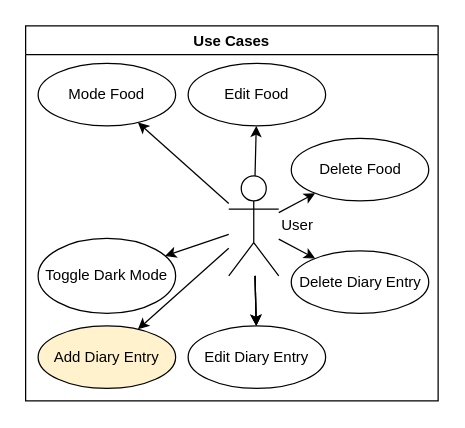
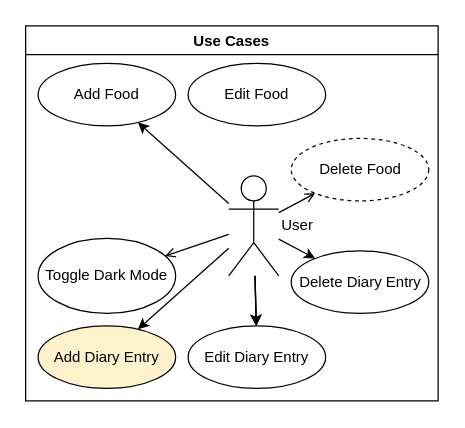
  <mxCell id="0" />
  <mxCell id="1" parent="0" />
  <mxCell id="2" value="Use Cases" style="swimlane;" vertex="1" parent="1"><mxGeometry x="20" y="20" width="330" height="300" as="geometry" /></mxCell>
  <mxCell id="3" value="User" style="shape=umlActor;verticalLabelPosition=middle;verticalAlign=middle;html=1;outlineConnect=0;labelPosition=right;align=left;" vertex="1" parent="2"><mxGeometry x="162.5" y="120" width="40" height="80" as="geometry" /></mxCell>
- <mxCell id="4" value="Mode Food" style="ellipse;whiteSpace=wrap;html=1;" vertex="1" parent="2"><mxGeometry x="10" y="30" width="110" height="50" as="geometry" /></mxCell>
+ <mxCell id="4" value="Add Food" style="ellipse;whiteSpace=wrap;html=1;" vertex="1" parent="2"><mxGeometry x="10" y="30" width="110" height="50" as="geometry" /></mxCell>
  <mxCell id="5" style="rounded=0;orthogonalLoop=1;jettySize=auto;html=1;" edge="1" parent="2" source="3" target="4"><mxGeometry relative="1" as="geometry" /></mxCell>
  <mxCell id="6" value="Edit Food" style="ellipse;whiteSpace=wrap;html=1;" vertex="1" parent="2"><mxGeometry x="130" y="30" width="110" height="50" as="geometry" /></mxCell>
- <mxCell id="7" style="edgeStyle=none;rounded=0;orthogonalLoop=1;jettySize=auto;html=1;" edge="1" parent="2" source="3" target="6"><mxGeometry relative="1" as="geometry" /></mxCell>
- <mxCell id="8" value="Delete Food" style="ellipse;whiteSpace=wrap;html=1;" vertex="1" parent="2"><mxGeometry x="212.5" y="90" width="110" height="50" as="geometry" /></mxCell>
- <mxCell id="9" style="edgeStyle=none;rounded=0;orthogonalLoop=1;jettySize=auto;html=1;" edge="1" parent="2" source="3" target="8"><mxGeometry relative="1" as="geometry" /></mxCell>
+ <mxCell id="8" value="Delete Food" style="ellipse;whiteSpace=wrap;html=1;dashed=1;" vertex="1" parent="2"><mxGeometry x="212.5" y="90" width="110" height="50" as="geometry" /></mxCell>
+ <mxCell id="9" style="edgeStyle=none;rounded=0;orthogonalLoop=1;jettySize=auto;html=1;endArrow=open;" edge="1" parent="2" source="3" target="8"><mxGeometry relative="1" as="geometry" /></mxCell>
  <mxCell id="10" value="Add Diary Entry" style="ellipse;whiteSpace=wrap;html=1;fillColor=#fff2cc;" vertex="1" parent="2"><mxGeometry x="10" y="240" width="110" height="50" as="geometry" /></mxCell>
  <mxCell id="11" style="edgeStyle=none;rounded=0;orthogonalLoop=1;jettySize=auto;html=1;" edge="1" parent="2" source="3" target="10"><mxGeometry relative="1" as="geometry" /></mxCell>
  <mxCell id="12" value="Edit Diary Entry" style="ellipse;whiteSpace=wrap;html=1;" vertex="1" parent="2"><mxGeometry x="130" y="240" width="110" height="50" as="geometry" /></mxCell>
  <mxCell id="13" style="edgeStyle=none;rounded=0;orthogonalLoop=1;jettySize=auto;html=1;" edge="1" parent="2" source="3" target="12"><mxGeometry relative="1" as="geometry" /></mxCell>
  <mxCell id="14" value="" style="edgeStyle=none;rounded=0;orthogonalLoop=1;jettySize=auto;html=1;" edge="1" parent="2" source="3" target="12"><mxGeometry relative="1" as="geometry" /></mxCell>
  <mxCell id="15" value="" style="edgeStyle=none;rounded=0;orthogonalLoop=1;jettySize=auto;html=1;" edge="1" parent="2" source="3" target="12"><mxGeometry relative="1" as="geometry" /></mxCell>
  <mxCell id="16" value="Delete Diary Entry" style="ellipse;whiteSpace=wrap;html=1;" vertex="1" parent="2"><mxGeometry x="212.5" y="180" width="110" height="50" as="geometry" /></mxCell>
  <mxCell id="17" style="edgeStyle=none;rounded=0;orthogonalLoop=1;jettySize=auto;html=1;" edge="1" parent="2" source="3" target="16"><mxGeometry relative="1" as="geometry" /></mxCell>
  <mxCell id="18" value="Toggle Dark Mode" style="ellipse;whiteSpace=wrap;html=1;" vertex="1" parent="2"><mxGeometry x="10" y="170" width="110" height="60" as="geometry" /></mxCell>
- <mxCell id="19" style="edgeStyle=none;rounded=0;orthogonalLoop=1;jettySize=auto;html=1;" edge="1" parent="2" source="3" target="18"><mxGeometry relative="1" as="geometry" /></mxCell>
+ <mxCell id="19" style="edgeStyle=none;rounded=0;orthogonalLoop=1;jettySize=auto;html=1;endArrow=open;" edge="1" parent="2" source="3" target="18"><mxGeometry relative="1" as="geometry" /></mxCell>
